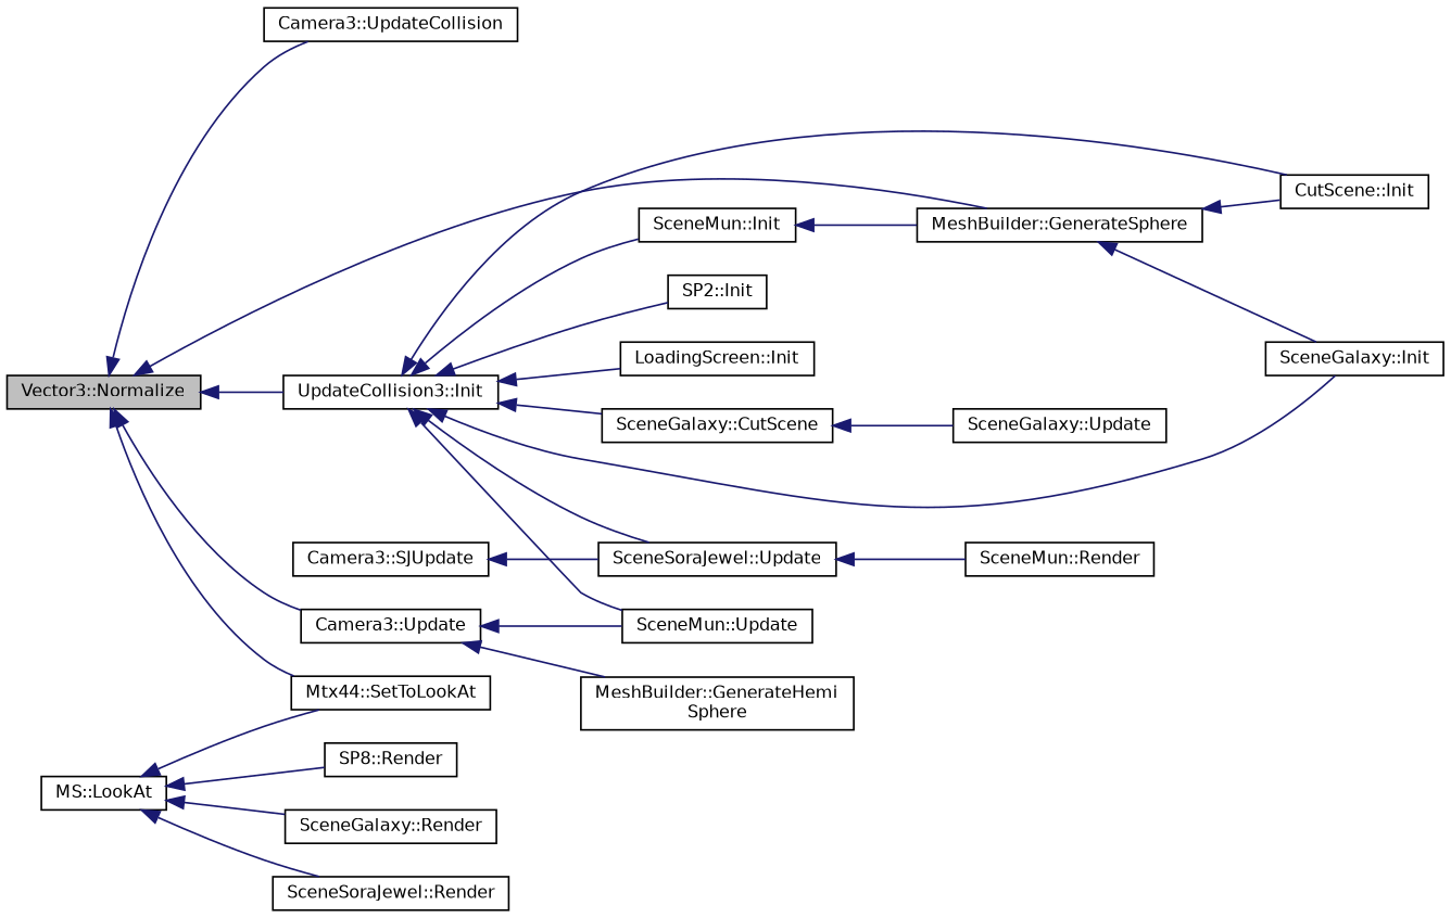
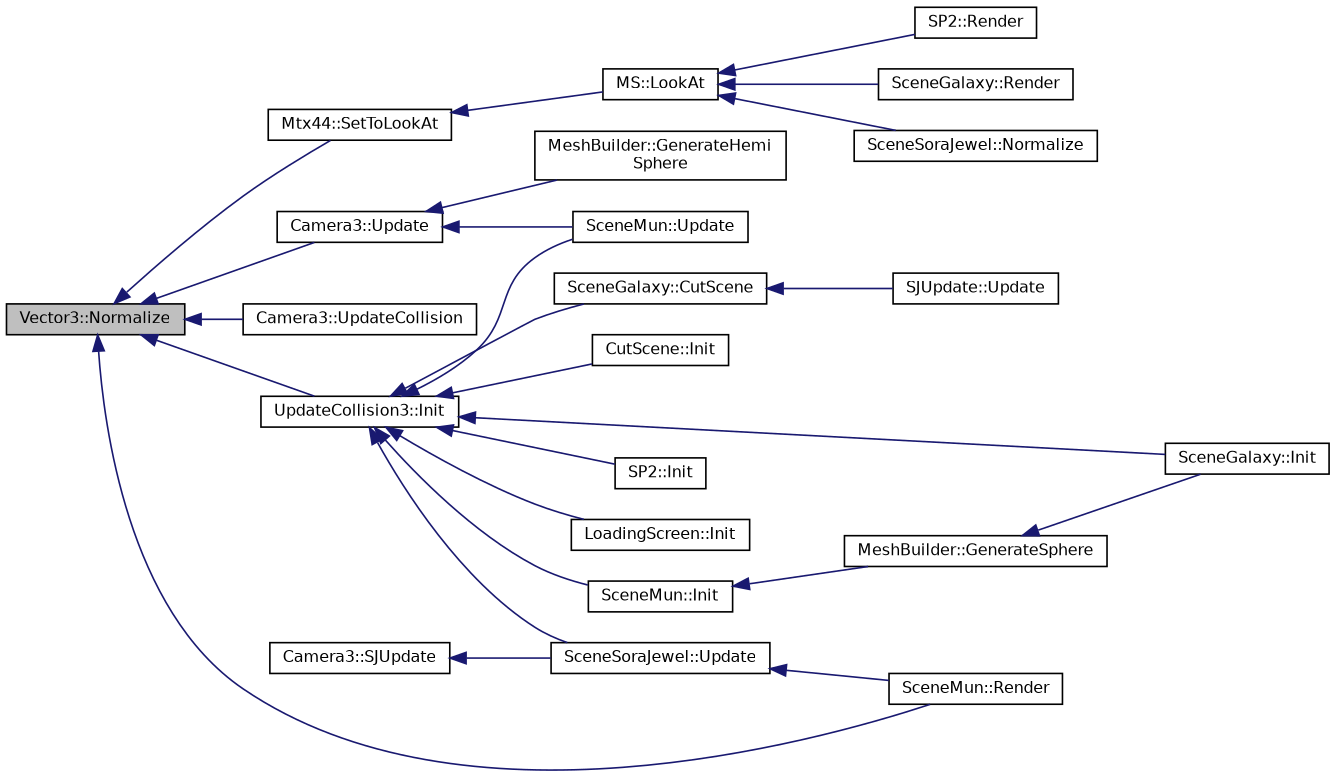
  digraph {
    rankdir=LR
    node [color=black fontname=Helvetica fontsize=10 shape=record]
    edge [color=midnightblue dir=back fontname=Helvetica fontsize=10 labelfontname=Helvetica labelfontsize=10 style=solid]
    n1 [fillcolor=grey75 fontcolor=black height=0.2 label="Vector3::Normalize" style=filled width=0.4]
    n2 [height=0.2 label="MeshBuilder::GenerateSphere" width=0.4]
    n3 [height=0.2 label="UpdateCollision3::Init" width=0.4]
    n4 [height=0.2 label="Mtx44::SetToLookAt" width=0.4]
    n5 [height=0.2 label="Camera3::Update" width=0.4]
    n6 [height=0.2 label="Camera3::UpdateCollision" width=0.4]
    n7 [height=0.2 label="MeshBuilder::GenerateHemi\lSphere" width=0.4]
    n8 [height=0.2 label="SceneGalaxy::Init" width=0.4]
    n9 [height=0.2 label="CutScene::Init" width=0.4]
    n10 [height=0.2 label="SceneMun::Init" width=0.4]
    n11 [height=0.2 label="SceneGalaxy::CutScene" width=0.4]
    n12 [height=0.2 label="SP2::Init" width=0.4]
    n13 [height=0.2 label="LoadingScreen::Init" width=0.4]
    n14 [height=0.2 label="SceneMun::Update" width=0.4]
    n15 [height=0.2 label="SceneSoraJewel::Update" width=0.4]
    n16 [height=0.2 label="MS::LookAt" width=0.4]
    n17 [height=0.2 label="Camera3::SJUpdate" width=0.4]
-   n18 [height=0.2 label="SceneGalaxy::Update" width=0.4]
+   n18 [height=0.2 label="SJUpdate::Update" width=0.4]
    n19 [height=0.2 label="SceneMun::Render" width=0.4]
-   n20 [height=0.2 label="SP8::Render" width=0.4]
+   n20 [height=0.2 label="SP2::Render" width=0.4]
    n21 [height=0.2 label="SceneGalaxy::Render" width=0.4]
-   n22 [height=0.2 label="SceneSoraJewel::Render" width=0.4]
-   n1 -> n2
+   n22 [height=0.2 label="SceneSoraJewel::Normalize" width=0.4]
+   n1 -> n19
    n1 -> n3
    n1 -> n4
    n1 -> n5
    n1 -> n6
    n2 -> n8
-   n2 -> n9
    n3 -> n8
    n3 -> n9
    n3 -> n10
    n3 -> n11
    n3 -> n12
    n3 -> n13
    n3 -> n14
    n3 -> n15
-   n16 -> n4
+   n4 -> n16
    n5 -> n7
    n5 -> n14
    n10 -> n2
    n11 -> n18
    n15 -> n19
    n16 -> n20
    n16 -> n21
    n16 -> n22
    n17 -> n15
  }
